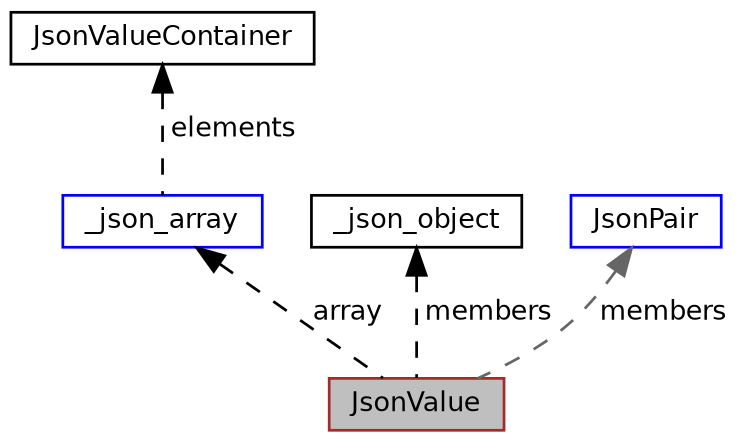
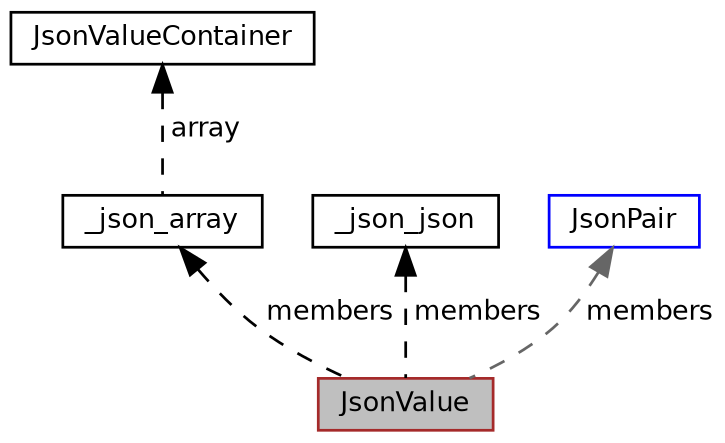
  digraph {
    node [color=blue fillcolor=white fontname=Helvetica fontsize=10 shape=record style=filled]
    edge [color=black dir=back fontname=Helvetica fontsize=10 labelfontname=Helvetica labelfontsize=10 style=dashed]
    n1 [color=brown fillcolor=grey75 fontcolor=black height=0.2 label=JsonValue width=0.4]
-   n2 [height=0.2 label=_json_array width=0.4]
+   n2 [color=black height=0.2 label=_json_array width=0.4]
    n3 [color=black height=0.2 label=JsonValueContainer width=0.4]
-   n4 [color=black height=0.2 label=_json_object width=0.4]
+   n4 [color=black height=0.2 label=_json_json width=0.4]
    n5 [height=0.2 label=JsonPair width=0.4]
-   n2 -> n1 [label=" array"]
-   n3 -> n2 [label=" elements"]
+   n2 -> n1 [label=" members"]
+   n3 -> n2 [label=" array"]
    n4 -> n1 [label=" members"]
    n5 -> n1 [color=gray40 label=" members"]
  }
